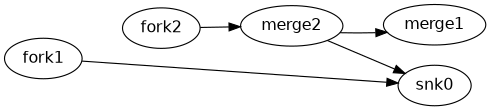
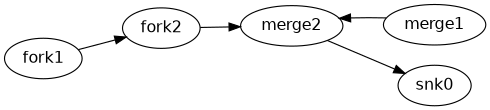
  digraph {
    fontname="DejaVu Sans"
    rankdir=LR
    node [fontname="DejaVu Sans" mod=fork]
    edge [fontname="DejaVu Sans" inp=inp0 out=out1]
    fork1
    fork2
    merge2 [mod=merge]
    merge1 [mod=merge]
    snk0 [mod=io]
-   fork1 -> snk0
+   fork1 -> fork2
    fork2 -> merge2 [inp=inp1]
    merge2 -> snk0 [out=out0 inp=""]
-   merge2 -> merge1 [out=out0]
+   merge1 -> merge2 [out=out0]
  }
